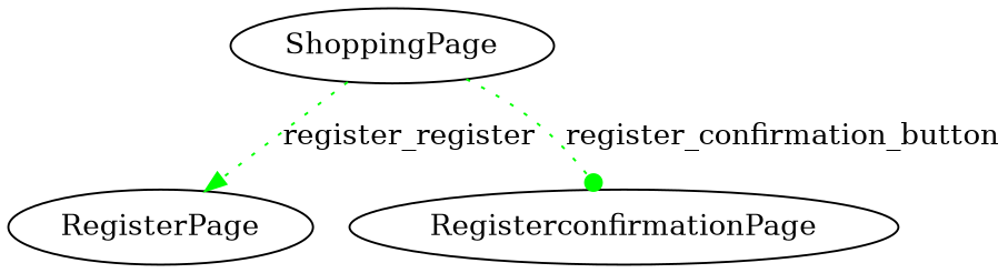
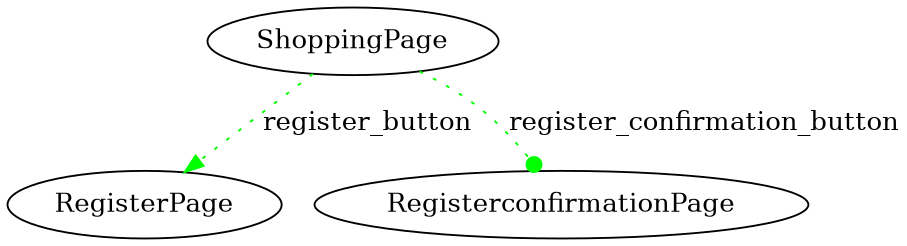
  digraph {
    edge [color=green style=dotted]
    ShoppingPage
    RegisterPage
    RegisterconfirmationPage
-   ShoppingPage -> RegisterPage [arrowhead=normal label=register_register]
+   ShoppingPage -> RegisterPage [arrowhead=normal label=register_button]
    ShoppingPage -> RegisterconfirmationPage [arrowhead=dot label=register_confirmation_button]
  }
